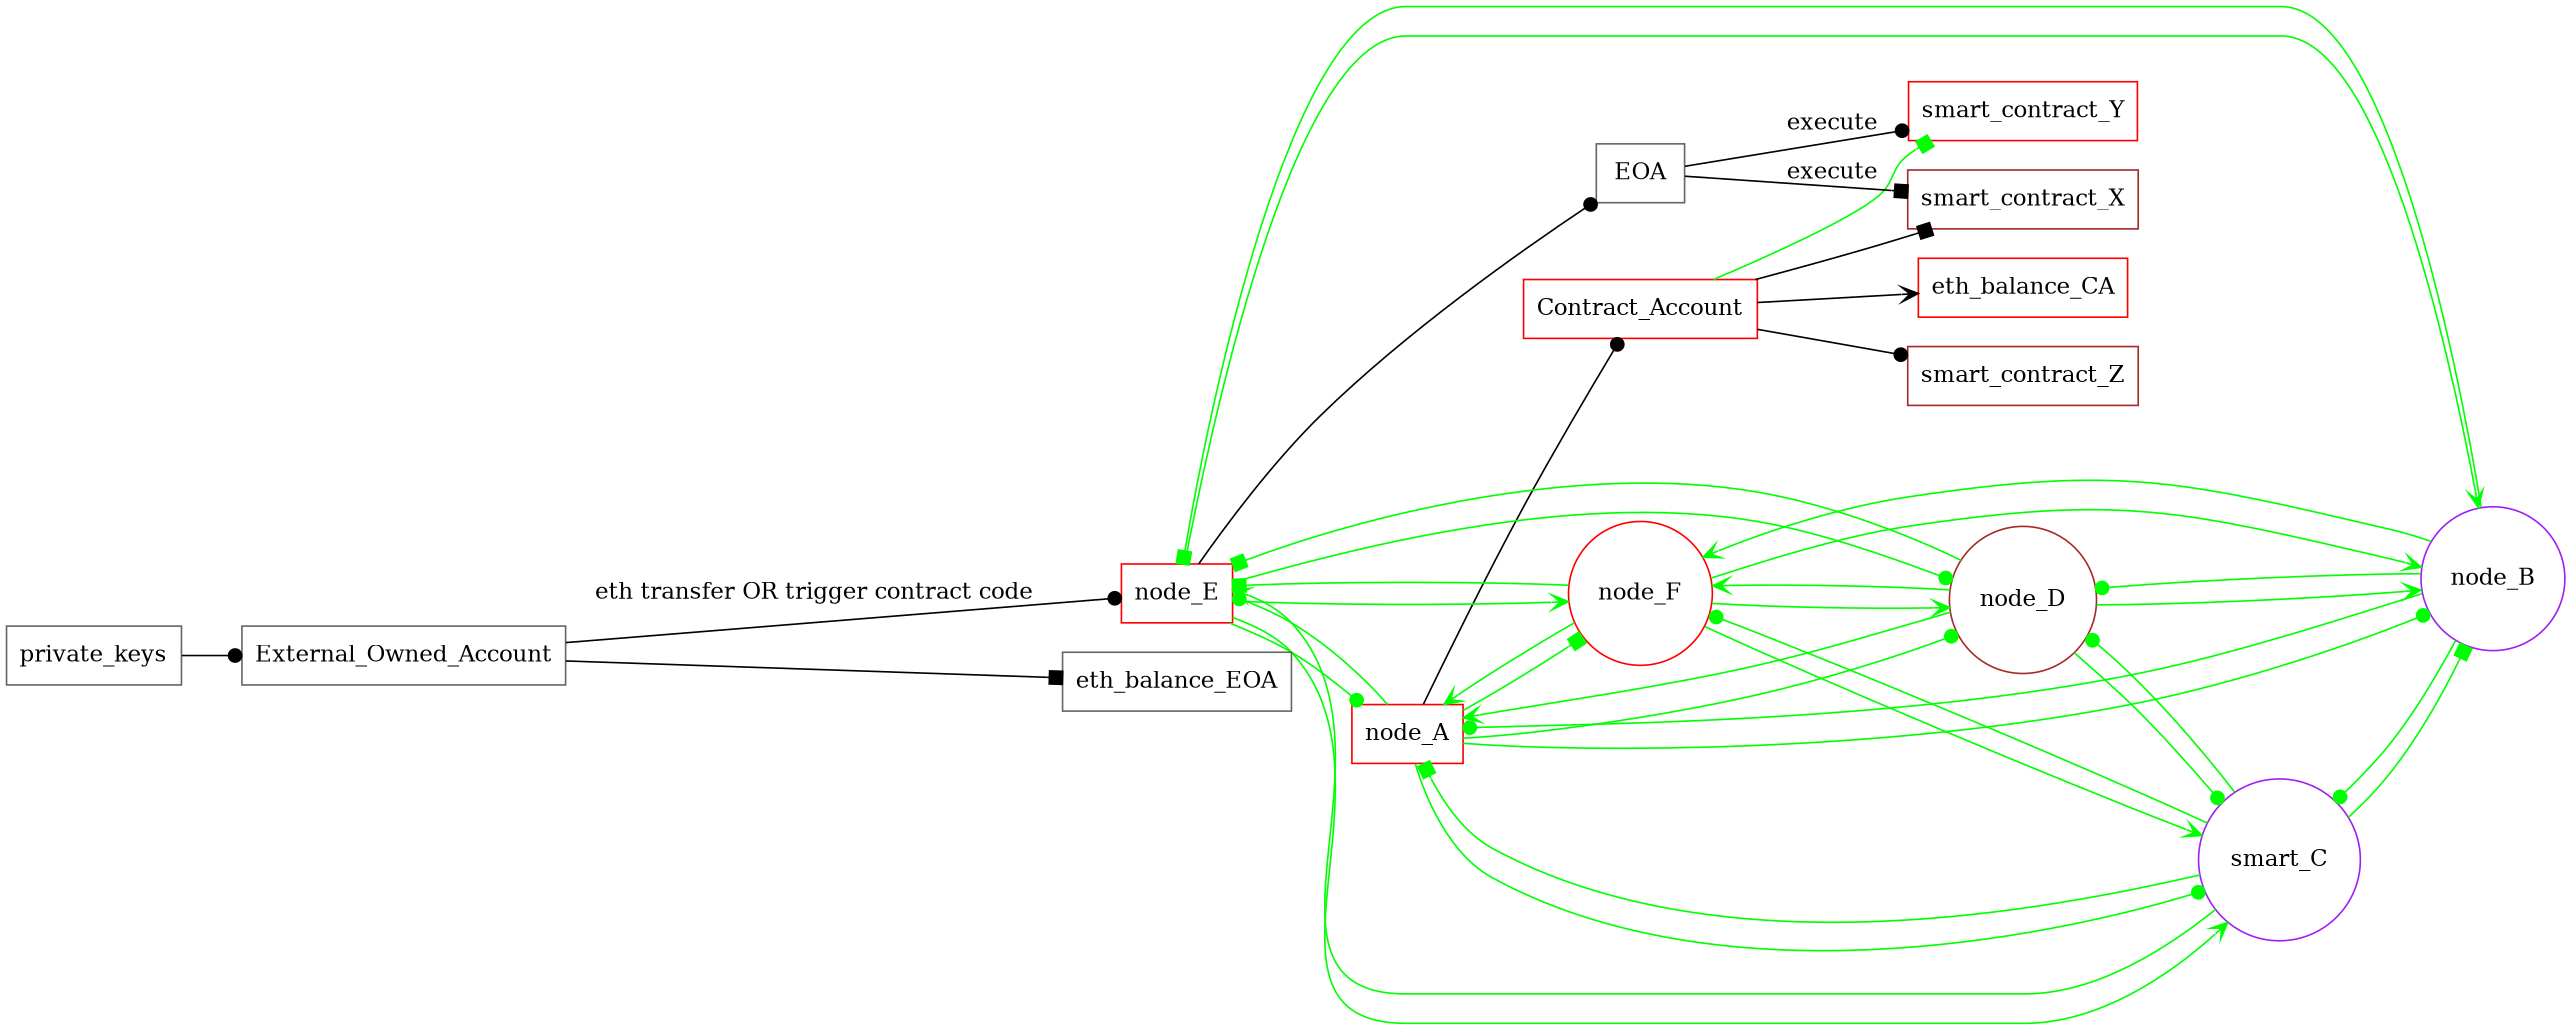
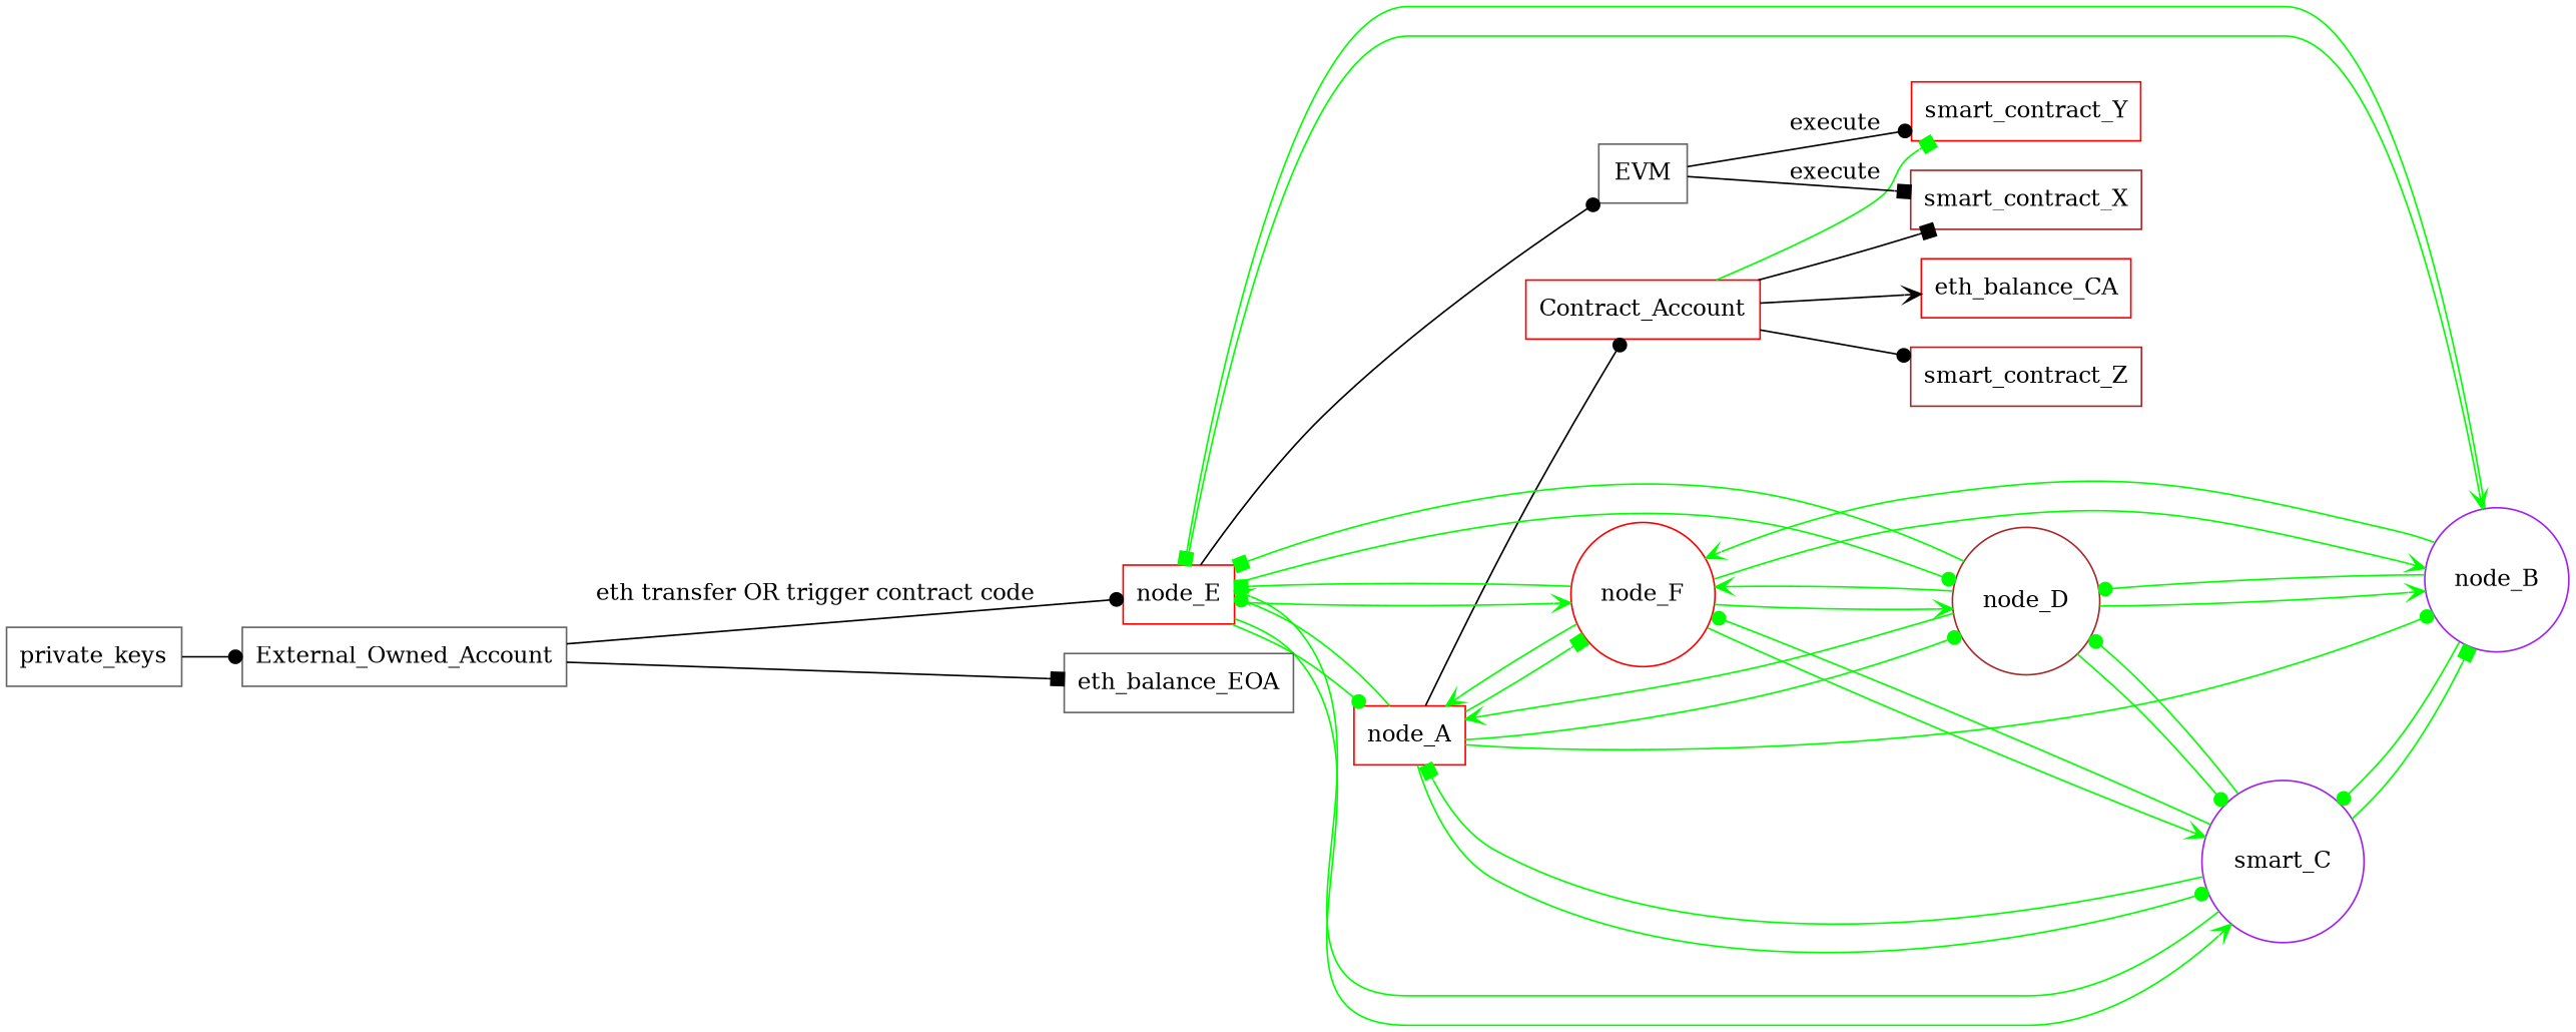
  digraph {
    rankdir=LR
    node [color=red shape=box]
    edge [arrowhead=dot color=green]
    Contract_Account
    node_A
-   EVM [color=gray40 label=EOA]
+   EVM [color=gray40]
    node_E
    smart_contract_X [color=brown]
    smart_contract_Y
    eth_balance_CA
    smart_contract_Z [color=brown]
    External_Owned_Account [color=gray40]
    eth_balance_EOA [color=gray40]
    private_keys [color=gray40]
    node_B [color=purple shape=circle]
    n13 [color=purple label=smart_C shape=circle]
    node_D [color=brown shape=circle]
    node_F [shape=circle]
    subgraph sub_1 {
      Contract_Account
      node_A
      EVM
      node_E
      smart_contract_X
      smart_contract_Y
      eth_balance_CA
      smart_contract_Z
      External_Owned_Account
      eth_balance_EOA
      private_keys
    }
    Contract_Account -> smart_contract_X [arrowhead=box color=""]
    Contract_Account -> smart_contract_Y [arrowhead=box]
    Contract_Account -> eth_balance_CA [arrowhead=vee color=""]
    Contract_Account -> smart_contract_Z [color=""]
    node_A -> Contract_Account [color=""]
    node_A -> node_E
    node_A -> node_B
    node_A -> n13
    node_A -> node_D
    node_A -> node_F [arrowhead=box]
    EVM -> smart_contract_X [arrowhead=box label=execute color=""]
    EVM -> smart_contract_Y [label=execute color=""]
    node_E -> node_A
    node_E -> EVM [color=""]
    node_E -> node_B [arrowhead=vee]
    node_E -> n13 [arrowhead=vee]
    node_E -> node_D
    node_E -> node_F [arrowhead=vee]
    External_Owned_Account -> node_E [label="eth transfer OR trigger contract code" color=""]
    External_Owned_Account -> eth_balance_EOA [arrowhead=box color=""]
    private_keys -> External_Owned_Account [color=""]
-   node_B -> node_A
    node_B -> node_E [arrowhead=box]
    node_B -> n13
    node_B -> node_D
    node_B -> node_F [arrowhead=vee]
    n13 -> node_A [arrowhead=box]
    n13 -> node_E [arrowhead=vee]
    n13 -> node_B [arrowhead=box]
    n13 -> node_D
    n13 -> node_F
    node_D -> node_A [arrowhead=vee]
    node_D -> node_E [arrowhead=box]
    node_D -> node_B [arrowhead=vee]
    node_D -> n13
    node_D -> node_F [arrowhead=vee]
    node_F -> node_A [arrowhead=vee]
    node_F -> node_E [arrowhead=box]
    node_F -> node_B [arrowhead=vee]
    node_F -> n13 [arrowhead=vee]
    node_F -> node_D [arrowhead=vee]
  }
